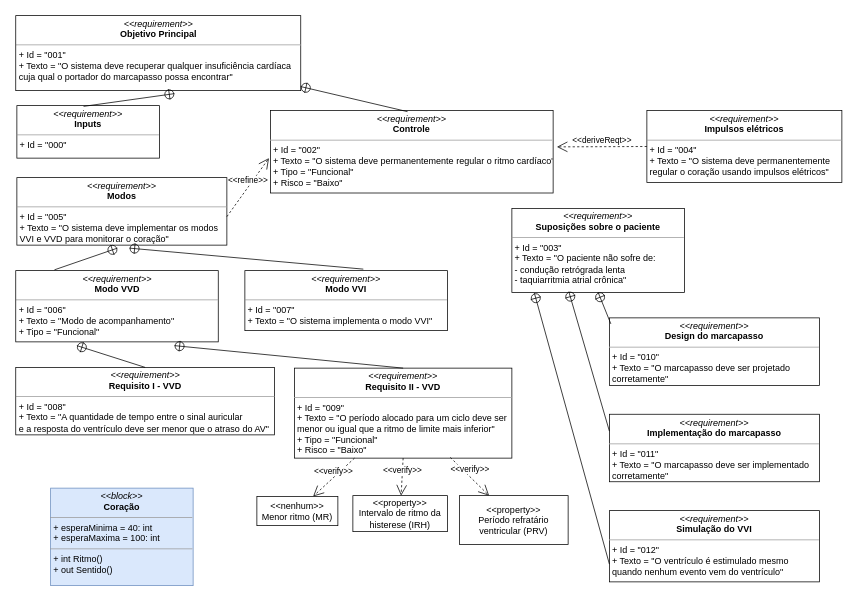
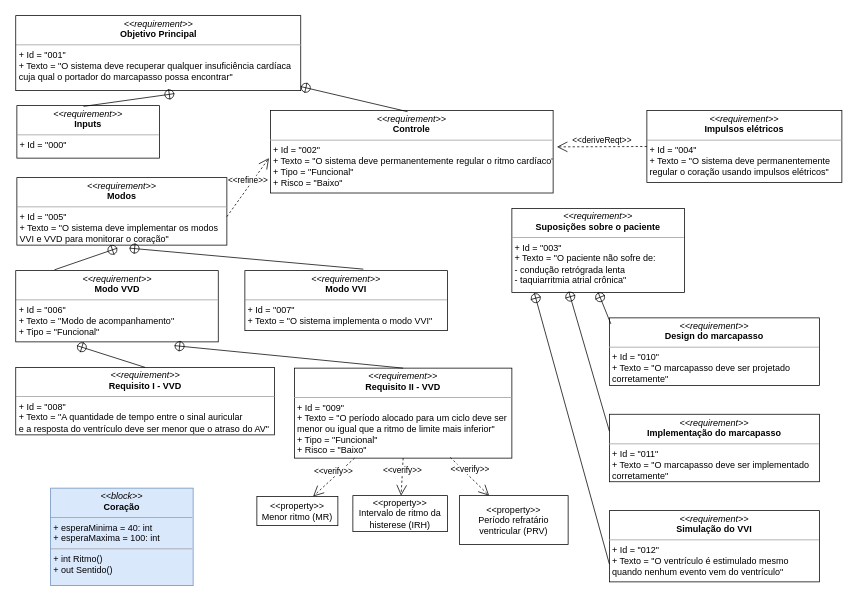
  <mxCell id="0" />
  <mxCell id="1" parent="0" />
  <mxCell id="2" value="&lt;p style=&quot;margin: 0px ; margin-top: 4px ; text-align: center&quot;&gt;&lt;i&gt;&amp;lt;&amp;lt;requirement&amp;gt;&amp;gt;&lt;/i&gt;&lt;br&gt;&lt;b&gt;Objetivo Principal&lt;/b&gt;&lt;/p&gt;&lt;hr size=&quot;1&quot;&gt;&lt;p style=&quot;margin: 0px ; margin-left: 4px&quot;&gt;+ Id = &quot;001&quot;&lt;br&gt;+ Texto = &quot;O sistema deve recuperar qualquer insuficiência cardíaca&amp;nbsp;&lt;/p&gt;&lt;p style=&quot;margin: 0px ; margin-left: 4px&quot;&gt;cuja qual o portador do marcapasso possa encontrar&quot;&lt;/p&gt;" style="verticalAlign=top;align=left;overflow=fill;fontSize=12;fontFamily=Helvetica;html=1;" vertex="1" parent="1"><mxGeometry x="20.5" y="20" width="380" height="100" as="geometry" /></mxCell>
  <mxCell id="3" value="&lt;p style=&quot;margin: 0px ; margin-top: 4px ; text-align: center&quot;&gt;&lt;i&gt;&amp;lt;&amp;lt;requirement&amp;gt;&amp;gt;&lt;/i&gt;&lt;br&gt;&lt;b&gt;Inputs&lt;/b&gt;&lt;/p&gt;&lt;hr size=&quot;1&quot;&gt;&lt;p style=&quot;margin: 0px ; margin-left: 4px&quot;&gt;+ Id = &quot;000&quot;&lt;br&gt;&lt;br&gt;&lt;/p&gt;" style="verticalAlign=top;align=left;overflow=fill;fontSize=12;fontFamily=Helvetica;html=1;" vertex="1" parent="1"><mxGeometry x="22" y="140" width="190" height="70" as="geometry" /></mxCell>
  <mxCell id="4" value="&lt;p style=&quot;margin: 0px ; margin-top: 4px ; text-align: center&quot;&gt;&lt;i&gt;&amp;lt;&amp;lt;requirement&amp;gt;&amp;gt;&lt;/i&gt;&lt;br&gt;&lt;b&gt;Controle&lt;/b&gt;&lt;/p&gt;&lt;hr size=&quot;1&quot;&gt;&lt;p style=&quot;margin: 0px ; margin-left: 4px&quot;&gt;+ Id = &quot;002&quot;&lt;br&gt;+ Texto = &quot;O sistema deve permanentemente regular o ritmo cardíaco&lt;span&gt;&quot;&lt;/span&gt;&lt;/p&gt;&lt;p style=&quot;margin: 0px ; margin-left: 4px&quot;&gt;+ Tipo = &quot;Funcional&quot;&lt;/p&gt;&lt;p style=&quot;margin: 0px ; margin-left: 4px&quot;&gt;+ Risco = &quot;Baixo&quot;&lt;/p&gt;" style="verticalAlign=top;align=left;overflow=fill;fontSize=12;fontFamily=Helvetica;html=1;flipV=1;flipH=1;direction=west;" vertex="1" parent="1"><mxGeometry x="360" y="146.5" width="377" height="110" as="geometry" /></mxCell>
  <mxCell id="5" value="&lt;p style=&quot;margin: 0px ; margin-top: 4px ; text-align: center&quot;&gt;&lt;i&gt;&amp;lt;&amp;lt;requirement&amp;gt;&amp;gt;&lt;/i&gt;&lt;br&gt;&lt;b&gt;Suposições sobre o paciente&lt;/b&gt;&lt;/p&gt;&lt;hr size=&quot;1&quot;&gt;&lt;p style=&quot;margin: 0px ; margin-left: 4px&quot;&gt;+ Id = &quot;003&quot;&lt;br&gt;+ Texto = &quot;O paciente não sofre de:&lt;/p&gt;&lt;p style=&quot;margin: 0px ; margin-left: 4px&quot;&gt;&lt;span&gt;- condução retrógrada lenta&lt;/span&gt;&lt;/p&gt;&lt;p style=&quot;margin: 0px ; margin-left: 4px&quot;&gt;&lt;span&gt;- taquiarritmia atrial crônica&lt;/span&gt;&lt;span&gt;&quot;&lt;/span&gt;&lt;/p&gt;&lt;p style=&quot;margin: 0px ; margin-left: 4px&quot;&gt;&lt;br&gt;&lt;/p&gt;" style="verticalAlign=top;align=left;overflow=fill;fontSize=12;fontFamily=Helvetica;html=1;flipV=1;flipH=1;direction=west;" vertex="1" parent="1"><mxGeometry x="682" y="277" width="230" height="112" as="geometry" /></mxCell>
  <mxCell id="6" value="&lt;p style=&quot;margin: 0px ; margin-top: 4px ; text-align: center&quot;&gt;&lt;i&gt;&amp;lt;&amp;lt;requirement&amp;gt;&amp;gt;&lt;/i&gt;&lt;br&gt;&lt;b&gt;Impulsos elétricos&lt;/b&gt;&lt;/p&gt;&lt;hr size=&quot;1&quot;&gt;&lt;p style=&quot;margin: 0px ; margin-left: 4px&quot;&gt;+ Id = &quot;004&quot;&lt;br&gt;+ Texto = &quot;O sistema deve permanentemente&lt;/p&gt;&lt;p style=&quot;margin: 0px ; margin-left: 4px&quot;&gt;&lt;span&gt;regular o coração usando impulsos elétricos&quot;&lt;/span&gt;&lt;/p&gt;&lt;p style=&quot;margin: 0px ; margin-left: 4px&quot;&gt;&lt;br&gt;&lt;/p&gt;" style="verticalAlign=top;align=left;overflow=fill;fontSize=12;fontFamily=Helvetica;html=1;flipV=1;flipH=1;direction=west;" vertex="1" parent="1"><mxGeometry x="862" y="146.5" width="260" height="96" as="geometry" /></mxCell>
  <mxCell id="7" value="&lt;p style=&quot;margin: 0px ; margin-top: 4px ; text-align: center&quot;&gt;&lt;i&gt;&amp;lt;&amp;lt;requirement&amp;gt;&amp;gt;&lt;/i&gt;&lt;br&gt;&lt;b&gt;Modos&lt;/b&gt;&lt;/p&gt;&lt;hr size=&quot;1&quot;&gt;&lt;p style=&quot;margin: 0px ; margin-left: 4px&quot;&gt;+ Id = &quot;005&quot;&lt;br&gt;+ Texto = &quot;O sistema deve implementar os modos&amp;nbsp;&lt;/p&gt;&lt;p style=&quot;margin: 0px ; margin-left: 4px&quot;&gt;VVI e VVD para monitorar o coração&lt;span&gt;&quot;&lt;/span&gt;&lt;/p&gt;&lt;p style=&quot;margin: 0px ; margin-left: 4px&quot;&gt;&lt;br&gt;&lt;/p&gt;" style="verticalAlign=top;align=left;overflow=fill;fontSize=12;fontFamily=Helvetica;html=1;flipV=1;flipH=1;direction=west;" vertex="1" parent="1"><mxGeometry x="22" y="236" width="280" height="90" as="geometry" /></mxCell>
  <mxCell id="8" value="&lt;p style=&quot;margin: 0px ; margin-top: 4px ; text-align: center&quot;&gt;&lt;i&gt;&amp;lt;&amp;lt;requirement&amp;gt;&amp;gt;&lt;/i&gt;&lt;br&gt;&lt;b&gt;Design do marcapasso&lt;/b&gt;&lt;/p&gt;&lt;hr size=&quot;1&quot;&gt;&lt;p style=&quot;margin: 0px ; margin-left: 4px&quot;&gt;+ Id = &quot;010&quot;&lt;br&gt;+ Texto = &quot;O marcapasso deve ser projetado&amp;nbsp;&lt;/p&gt;&lt;p style=&quot;margin: 0px ; margin-left: 4px&quot;&gt;corretamente&lt;span&gt;&quot;&lt;/span&gt;&lt;/p&gt;&lt;p style=&quot;margin: 0px ; margin-left: 4px&quot;&gt;&lt;br&gt;&lt;/p&gt;" style="verticalAlign=top;align=left;overflow=fill;fontSize=12;fontFamily=Helvetica;html=1;flipV=1;flipH=1;direction=west;" vertex="1" parent="1"><mxGeometry x="812" y="423" width="280" height="90" as="geometry" /></mxCell>
  <mxCell id="9" value="&lt;p style=&quot;margin: 0px ; margin-top: 4px ; text-align: center&quot;&gt;&lt;i&gt;&amp;lt;&amp;lt;requirement&amp;gt;&amp;gt;&lt;/i&gt;&lt;br&gt;&lt;b&gt;Implementação do marcapasso&lt;/b&gt;&lt;/p&gt;&lt;hr size=&quot;1&quot;&gt;&lt;p style=&quot;margin: 0px ; margin-left: 4px&quot;&gt;+ Id = &quot;011&quot;&lt;br&gt;+ Texto = &quot;O marcapasso deve ser implementado&lt;/p&gt;&lt;p style=&quot;margin: 0px ; margin-left: 4px&quot;&gt;corretamente&lt;span&gt;&quot;&lt;/span&gt;&lt;/p&gt;&lt;p style=&quot;margin: 0px ; margin-left: 4px&quot;&gt;&lt;br&gt;&lt;/p&gt;" style="verticalAlign=top;align=left;overflow=fill;fontSize=12;fontFamily=Helvetica;html=1;flipV=1;flipH=1;direction=west;" vertex="1" parent="1"><mxGeometry x="812" y="551.5" width="280" height="90" as="geometry" /></mxCell>
  <mxCell id="10" value="&lt;p style=&quot;margin: 0px ; margin-top: 4px ; text-align: center&quot;&gt;&lt;i&gt;&amp;lt;&amp;lt;requirement&amp;gt;&amp;gt;&lt;/i&gt;&lt;br&gt;&lt;b&gt;Simulação do VVI&lt;/b&gt;&lt;/p&gt;&lt;hr size=&quot;1&quot;&gt;&lt;p style=&quot;margin: 0px ; margin-left: 4px&quot;&gt;+ Id = &quot;012&quot;&lt;br&gt;+ Texto = &quot;O ventrículo é estimulado mesmo&lt;/p&gt;&lt;p style=&quot;margin: 0px ; margin-left: 4px&quot;&gt;quando nenhum evento vem do ventrículo&quot;&lt;/p&gt;&lt;p style=&quot;margin: 0px ; margin-left: 4px&quot;&gt;&lt;br&gt;&lt;/p&gt;" style="verticalAlign=top;align=left;overflow=fill;fontSize=12;fontFamily=Helvetica;html=1;flipV=1;flipH=1;direction=west;" vertex="1" parent="1"><mxGeometry x="812" y="680" width="280" height="95" as="geometry" /></mxCell>
  <mxCell id="11" value="&lt;p style=&quot;margin: 0px ; margin-top: 4px ; text-align: center&quot;&gt;&lt;i&gt;&amp;lt;&amp;lt;requirement&amp;gt;&amp;gt;&lt;/i&gt;&lt;br&gt;&lt;b&gt;Modo VVI&lt;/b&gt;&lt;/p&gt;&lt;hr size=&quot;1&quot;&gt;&lt;p style=&quot;margin: 0px ; margin-left: 4px&quot;&gt;+ Id = &quot;007&quot;&lt;br&gt;+ Texto = &quot;O sistema implementa o modo VVI&lt;span&gt;&quot;&lt;/span&gt;&lt;/p&gt;&lt;p style=&quot;margin: 0px ; margin-left: 4px&quot;&gt;&lt;br&gt;&lt;/p&gt;" style="verticalAlign=top;align=left;overflow=fill;fontSize=12;fontFamily=Helvetica;html=1;flipV=1;flipH=1;direction=west;" vertex="1" parent="1"><mxGeometry x="326" y="360" width="270" height="80" as="geometry" /></mxCell>
  <mxCell id="12" value="&lt;p style=&quot;margin: 0px ; margin-top: 4px ; text-align: center&quot;&gt;&lt;i&gt;&amp;lt;&amp;lt;requirement&amp;gt;&amp;gt;&lt;/i&gt;&lt;br&gt;&lt;b&gt;Modo VVD&lt;/b&gt;&lt;/p&gt;&lt;hr size=&quot;1&quot;&gt;&lt;p style=&quot;margin: 0px ; margin-left: 4px&quot;&gt;+ Id = &quot;006&quot;&lt;br&gt;+ Texto = &quot;Modo de acompanhamento&lt;span&gt;&quot;&lt;/span&gt;&lt;/p&gt;&lt;p style=&quot;margin: 0px ; margin-left: 4px&quot;&gt;&lt;span&gt;+ Tipo = &quot;Funcional&quot;&lt;/span&gt;&lt;/p&gt;&lt;p style=&quot;margin: 0px ; margin-left: 4px&quot;&gt;&lt;span&gt;&lt;br&gt;&lt;/span&gt;&lt;/p&gt;&lt;p style=&quot;margin: 0px ; margin-left: 4px&quot;&gt;&lt;br&gt;&lt;/p&gt;" style="verticalAlign=top;align=left;overflow=fill;fontSize=12;fontFamily=Helvetica;html=1;flipV=1;flipH=1;direction=west;" vertex="1" parent="1"><mxGeometry x="20.5" y="360" width="270" height="95" as="geometry" /></mxCell>
  <mxCell id="13" value="&lt;p style=&quot;margin: 0px ; margin-top: 4px ; text-align: center&quot;&gt;&lt;i&gt;&amp;lt;&amp;lt;requirement&amp;gt;&amp;gt;&lt;/i&gt;&lt;br&gt;&lt;b&gt;Requisito I - VVD&lt;/b&gt;&lt;/p&gt;&lt;hr size=&quot;1&quot;&gt;&lt;p style=&quot;margin: 0px ; margin-left: 4px&quot;&gt;+ Id = &quot;008&quot;&lt;br&gt;+ Texto = &quot;A quantidade de tempo entre o sinal auricular&lt;/p&gt;&lt;p style=&quot;margin: 0px ; margin-left: 4px&quot;&gt;&lt;span&gt;e a resposta do ventrículo deve ser menor que o atraso do AV&quot;&lt;/span&gt;&lt;/p&gt;&lt;p style=&quot;margin: 0px ; margin-left: 4px&quot;&gt;&lt;br&gt;&lt;/p&gt;" style="verticalAlign=top;align=left;overflow=fill;fontSize=12;fontFamily=Helvetica;html=1;flipV=1;flipH=1;direction=west;" vertex="1" parent="1"><mxGeometry x="20.5" y="489" width="345" height="90" as="geometry" /></mxCell>
  <mxCell id="14" value="&lt;p style=&quot;margin: 0px ; margin-top: 4px ; text-align: center&quot;&gt;&lt;i&gt;&amp;lt;&amp;lt;requirement&amp;gt;&amp;gt;&lt;/i&gt;&lt;br&gt;&lt;b&gt;Requisito II - VVD&lt;/b&gt;&lt;/p&gt;&lt;hr size=&quot;1&quot;&gt;&lt;p style=&quot;margin: 0px ; margin-left: 4px&quot;&gt;+ Id = &quot;009&quot;&lt;br&gt;+ Texto = &quot;O período alocado para um ciclo deve ser&amp;nbsp;&lt;/p&gt;&lt;p style=&quot;margin: 0px ; margin-left: 4px&quot;&gt;menor ou igual que a ritmo de limite mais inferior&lt;span&gt;&quot;&lt;/span&gt;&lt;/p&gt;&lt;p style=&quot;margin: 0px ; margin-left: 4px&quot;&gt;+ Tipo = &quot;Funcional&quot;&lt;/p&gt;&lt;p style=&quot;margin: 0px ; margin-left: 4px&quot;&gt;+ Risco = &quot;Baixo&quot;&lt;/p&gt;&lt;p style=&quot;margin: 0px ; margin-left: 4px&quot;&gt;&lt;br&gt;&lt;/p&gt;" style="verticalAlign=top;align=left;overflow=fill;fontSize=12;fontFamily=Helvetica;html=1;flipV=1;flipH=1;direction=west;" vertex="1" parent="1"><mxGeometry x="392" y="490" width="290" height="120" as="geometry" /></mxCell>
- <mxCell id="15" value="&amp;lt;&amp;lt;nenhum&amp;gt;&amp;gt;&lt;br&gt;Menor ritmo (MR)" style="shape=rect;html=1;whiteSpace=wrap;align=center;" vertex="1" parent="1"><mxGeometry x="342" y="661" width="108" height="39" as="geometry" /></mxCell>
+ <mxCell id="15" value="&amp;lt;&amp;lt;property&amp;gt;&amp;gt;&lt;br&gt;Menor ritmo (MR)" style="shape=rect;html=1;whiteSpace=wrap;align=center;" vertex="1" parent="1"><mxGeometry x="342" y="661" width="108" height="39" as="geometry" /></mxCell>
  <mxCell id="16" value="&amp;lt;&amp;lt;property&amp;gt;&amp;gt;&lt;br&gt;Período refratário ventricular (PRV)" style="shape=rect;html=1;whiteSpace=wrap;align=center;" vertex="1" parent="1"><mxGeometry x="612" y="660" width="145" height="65" as="geometry" /></mxCell>
  <mxCell id="17" value="&amp;lt;&amp;lt;property&amp;gt;&amp;gt;&lt;br&gt;Intervalo de ritmo da histerese (IRH)" style="shape=rect;html=1;whiteSpace=wrap;align=center;" vertex="1" parent="1"><mxGeometry x="470" y="660" width="126" height="48" as="geometry" /></mxCell>
  <mxCell id="18" value="&amp;lt;&amp;lt;verify&amp;gt;&amp;gt;" style="edgeStyle=none;html=1;endArrow=open;endSize=12;dashed=1;verticalAlign=bottom;" edge="1" parent="1" source="14" target="15"><mxGeometry width="160" relative="1" as="geometry"><mxPoint x="402" y="640" as="sourcePoint" /><mxPoint x="562" y="640" as="targetPoint" /></mxGeometry></mxCell>
  <mxCell id="19" value="&amp;lt;&amp;lt;verify&amp;gt;&amp;gt;" style="edgeStyle=none;html=1;endArrow=open;endSize=12;dashed=1;verticalAlign=bottom;exitX=0.5;exitY=0;exitDx=0;exitDy=0;" edge="1" parent="1" source="14" target="17"><mxGeometry width="160" relative="1" as="geometry"><mxPoint x="502" y="630" as="sourcePoint" /><mxPoint x="662" y="630" as="targetPoint" /></mxGeometry></mxCell>
  <mxCell id="20" value="&amp;lt;&amp;lt;verify&amp;gt;&amp;gt;" style="edgeStyle=none;html=1;endArrow=open;endSize=12;dashed=1;verticalAlign=bottom;exitX=0.717;exitY=0.992;exitDx=0;exitDy=0;exitPerimeter=0;" edge="1" parent="1" source="14" target="16"><mxGeometry width="160" relative="1" as="geometry"><mxPoint x="602" y="640" as="sourcePoint" /><mxPoint x="762" y="640" as="targetPoint" /></mxGeometry></mxCell>
  <mxCell id="21" value="&amp;lt;&amp;lt;refine&amp;gt;&amp;gt;" style="edgeStyle=none;html=1;endArrow=open;endSize=12;dashed=1;verticalAlign=bottom;exitX=1;exitY=0.578;exitDx=0;exitDy=0;exitPerimeter=0;entryX=-0.005;entryY=0.577;entryDx=0;entryDy=0;entryPerimeter=0;" edge="1" parent="1" source="7" target="4"><mxGeometry width="160" relative="1" as="geometry"><mxPoint x="352" y="290" as="sourcePoint" /><mxPoint x="512" y="290" as="targetPoint" /></mxGeometry></mxCell>
  <mxCell id="22" value="&amp;lt;&amp;lt;deriveReqt&amp;gt;&amp;gt;" style="edgeStyle=none;html=1;endArrow=open;endSize=12;dashed=1;verticalAlign=bottom;exitX=1;exitY=0.5;exitDx=0;exitDy=0;" edge="1" parent="1" source="6"><mxGeometry width="160" relative="1" as="geometry"><mxPoint x="672" y="310" as="sourcePoint" /><mxPoint x="742" y="195" as="targetPoint" /></mxGeometry></mxCell>
  <mxCell id="23" value="" style="edgeStyle=none;html=1;startArrow=sysMLPackCont;startSize=12;endArrow=none;entryX=0.485;entryY=0.014;entryDx=0;entryDy=0;entryPerimeter=0;" edge="1" parent="1" source="2" target="4"><mxGeometry width="160" relative="1" as="geometry"><mxPoint x="242" y="160" as="sourcePoint" /><mxPoint x="402" y="160" as="targetPoint" /></mxGeometry></mxCell>
  <mxCell id="24" value="" style="edgeStyle=none;html=1;startArrow=sysMLPackCont;startSize=12;endArrow=none;exitX=0.557;exitY=1.04;exitDx=0;exitDy=0;entryX=0.468;entryY=0.014;entryDx=0;entryDy=0;entryPerimeter=0;exitPerimeter=0;" edge="1" parent="1" source="2" target="3"><mxGeometry width="160" relative="1" as="geometry"><mxPoint x="272" y="170" as="sourcePoint" /><mxPoint x="432" y="170" as="targetPoint" /></mxGeometry></mxCell>
  <mxCell id="25" value="" style="edgeStyle=none;html=1;startArrow=sysMLPackCont;startSize=12;endArrow=none;entryX=0.585;entryY=-0.025;entryDx=0;entryDy=0;entryPerimeter=0;" edge="1" parent="1" target="11"><mxGeometry width="160" relative="1" as="geometry"><mxPoint x="172" y="330" as="sourcePoint" /><mxPoint x="532" y="330" as="targetPoint" /></mxGeometry></mxCell>
  <mxCell id="26" value="" style="edgeStyle=none;html=1;startArrow=sysMLPackCont;startSize=12;endArrow=none;entryX=0.191;entryY=-0.011;entryDx=0;entryDy=0;entryPerimeter=0;" edge="1" parent="1" target="12"><mxGeometry width="160" relative="1" as="geometry"><mxPoint x="156" y="330" as="sourcePoint" /><mxPoint x="142" y="350" as="targetPoint" /></mxGeometry></mxCell>
  <mxCell id="27" value="" style="edgeStyle=none;html=1;startArrow=sysMLPackCont;startSize=12;endArrow=none;entryX=0.5;entryY=1;entryDx=0;entryDy=0;" edge="1" parent="1" target="14"><mxGeometry width="160" relative="1" as="geometry"><mxPoint x="232" y="460" as="sourcePoint" /><mxPoint x="382" y="470" as="targetPoint" /></mxGeometry></mxCell>
  <mxCell id="28" value="" style="edgeStyle=none;html=1;startArrow=sysMLPackCont;startSize=12;endArrow=none;entryX=0.5;entryY=1;entryDx=0;entryDy=0;" edge="1" parent="1" target="13"><mxGeometry width="160" relative="1" as="geometry"><mxPoint x="102" y="460" as="sourcePoint" /><mxPoint x="242" y="470" as="targetPoint" /></mxGeometry></mxCell>
  <mxCell id="29" value="" style="edgeStyle=none;html=1;startArrow=sysMLPackCont;startSize=12;endArrow=none;exitX=0.33;exitY=0.991;exitDx=0;exitDy=0;exitPerimeter=0;entryX=1;entryY=0.75;entryDx=0;entryDy=0;" edge="1" parent="1" source="5" target="9"><mxGeometry width="160" relative="1" as="geometry"><mxPoint x="772" y="540" as="sourcePoint" /><mxPoint x="932" y="540" as="targetPoint" /></mxGeometry></mxCell>
  <mxCell id="30" value="" style="edgeStyle=none;html=1;startArrow=sysMLPackCont;startSize=12;endArrow=none;entryX=1;entryY=0.25;entryDx=0;entryDy=0;" edge="1" parent="1" target="10"><mxGeometry width="160" relative="1" as="geometry"><mxPoint x="712" y="390" as="sourcePoint" /><mxPoint x="872" y="460" as="targetPoint" /></mxGeometry></mxCell>
  <mxCell id="31" value="" style="edgeStyle=none;html=1;startArrow=sysMLPackCont;startSize=12;endArrow=none;exitX=0.5;exitY=0;exitDx=0;exitDy=0;entryX=0.007;entryY=0.089;entryDx=0;entryDy=0;entryPerimeter=0;" edge="1" parent="1" source="5" target="8"><mxGeometry width="160" relative="1" as="geometry"><mxPoint x="802" y="410" as="sourcePoint" /><mxPoint x="962" y="410" as="targetPoint" /></mxGeometry></mxCell>
  <mxCell id="32" value="&lt;p style=&quot;margin: 0px ; margin-top: 4px ; text-align: center&quot;&gt;&lt;i&gt;&amp;lt;&amp;lt;block&amp;gt;&amp;gt;&lt;/i&gt;&lt;br&gt;&lt;b&gt;Coração&lt;/b&gt;&lt;/p&gt;&lt;hr size=&quot;1&quot;&gt;&lt;p style=&quot;margin: 0px ; margin-left: 4px&quot;&gt;+ esperaMinima = 40: int&lt;br&gt;+ esperaMaxima = 100: int&lt;/p&gt;&lt;hr size=&quot;1&quot;&gt;&lt;p style=&quot;margin: 0px ; margin-left: 4px&quot;&gt;+ int Ritmo()&lt;br&gt;+ out Sentido()&lt;/p&gt;" style="verticalAlign=top;align=left;overflow=fill;fontSize=12;fontFamily=Helvetica;html=1;fillColor=#dae8fc;strokeColor=#6c8ebf;" vertex="1" parent="1"><mxGeometry x="67" y="650" width="190" height="130" as="geometry" /></mxCell>
